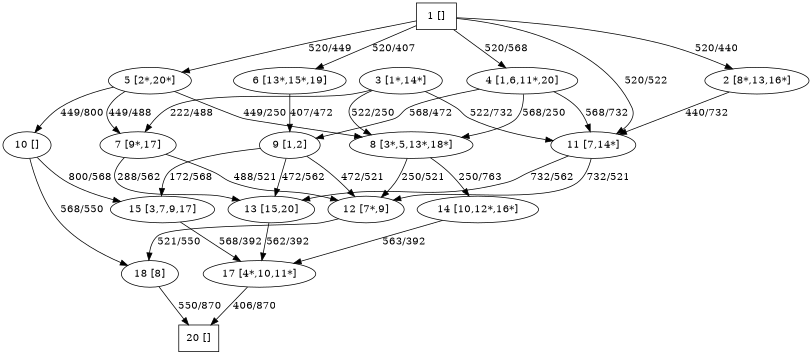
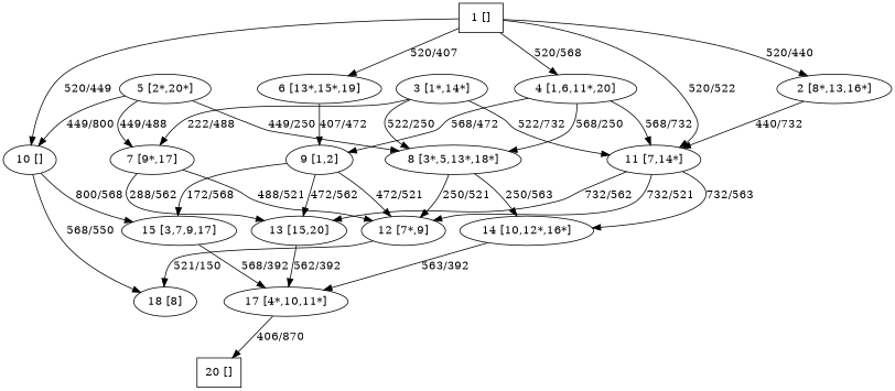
  strict digraph {
    rankdir=UD
    n1 [label="1 []" shape=box]
    n2 [label="2 [8*,13,16*]"]
    n3 [label="4 [1,6,11*,20]"]
    n4 [label="5 [2*,20*]"]
    n5 [label="6 [13*,15*,19]"]
    n6 [label="11 [7,14*]"]
    n7 [label="3 [1*,14*]"]
    n8 [label="7 [9*,17]"]
    n9 [label="8 [3*,5,13*,18*]"]
    n10 [label="9 [1,2]"]
    n11 [label="10 []"]
    n12 [label="12 [7*,9]"]
    n13 [label="13 [15,20]"]
    n14 [label="14 [10,12*,16*]"]
    n15 [label="15 [3,7,9,17]"]
    n16 [label="18 [8]"]
    n17 [label="17 [4*,10,11*]"]
    n18 [label="20 []" shape=box]
    n1 -> n2 [label="520/440"]
    n1 -> n3 [label="520/568"]
-   n1 -> n4 [label="520/449"]
+   n1 -> n11 [label="520/449"]
    n1 -> n5 [label="520/407"]
    n1 -> n6 [label="520/522"]
    n2 -> n6 [label="440/732"]
    n3 -> n6 [label="568/732"]
    n3 -> n9 [label="568/250"]
    n3 -> n10 [label="568/472"]
    n4 -> n8 [label="449/488"]
    n4 -> n9 [label="449/250"]
    n4 -> n11 [label="449/800"]
    n5 -> n10 [label="407/472"]
    n6 -> n12 [label="732/521"]
    n6 -> n13 [label="732/562"]
+   n6 -> n14 [label="732/563"]
    n7 -> n6 [label="522/732"]
    n7 -> n8 [label="222/488"]
    n7 -> n9 [label="522/250"]
    n8 -> n12 [label="488/521"]
    n8 -> n13 [label="288/562"]
    n9 -> n12 [label="250/521"]
-   n9 -> n14 [label="250/763"]
+   n9 -> n14 [label="250/563"]
    n10 -> n12 [label="472/521"]
    n10 -> n13 [label="472/562"]
    n10 -> n15 [label="172/568"]
    n11 -> n15 [label="800/568"]
    n11 -> n16 [label="568/550"]
-   n12 -> n16 [label="521/550"]
+   n12 -> n16 [label="521/150"]
    n13 -> n17 [label="562/392"]
    n14 -> n17 [label="563/392"]
    n15 -> n17 [label="568/392"]
-   n16 -> n18 [label="550/870"]
    n17 -> n18 [label="406/870"]
  }
